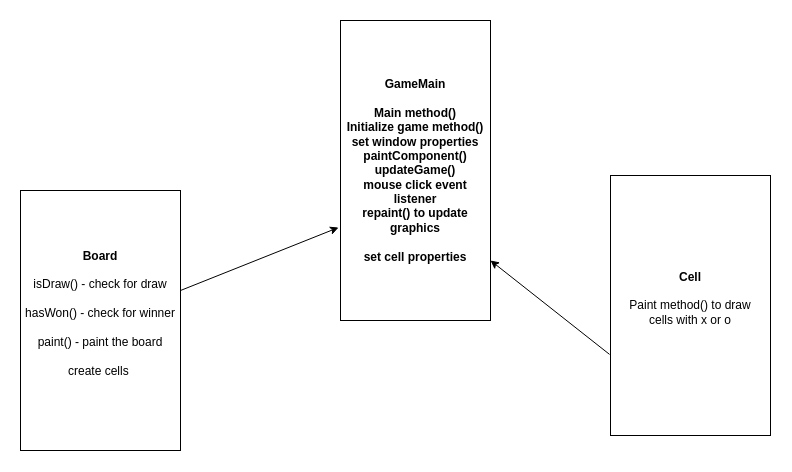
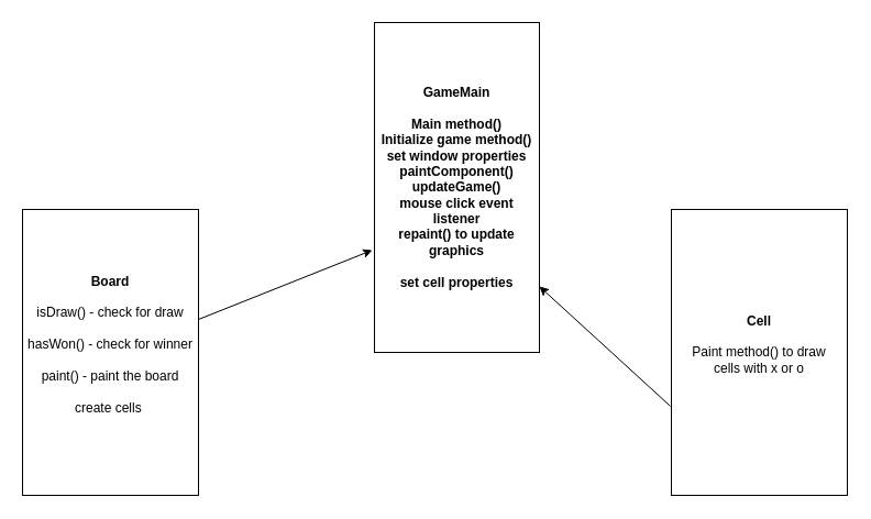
  <mxCell id="0" />
  <mxCell id="1" parent="0" />
  <mxCell id="2" value="&lt;b&gt;GameMain&lt;/b&gt;&lt;div&gt;&lt;b&gt;&lt;br&gt;&lt;/b&gt;&lt;/div&gt;&lt;div&gt;&lt;b&gt;Main method()&lt;/b&gt;&lt;/div&gt;&lt;div&gt;&lt;b&gt;Initialize game method()&lt;/b&gt;&lt;/div&gt;&lt;div&gt;&lt;b&gt;set window properties&lt;/b&gt;&lt;/div&gt;&lt;div&gt;&lt;b&gt;paintComponent()&lt;/b&gt;&lt;/div&gt;&lt;div&gt;&lt;b&gt;updateGame()&lt;/b&gt;&lt;/div&gt;&lt;div&gt;&lt;b&gt;mouse click event listener&lt;/b&gt;&lt;/div&gt;&lt;div&gt;&lt;b&gt;repaint() to update graphics&lt;/b&gt;&lt;/div&gt;&lt;div&gt;&lt;b&gt;&lt;br&gt;&lt;/b&gt;&lt;/div&gt;&lt;div&gt;&lt;b&gt;set cell properties&lt;/b&gt;&lt;/div&gt;" style="rounded=0;whiteSpace=wrap;html=1;" vertex="1" parent="1"><mxGeometry x="340" y="20" width="150" height="300" as="geometry" /></mxCell>
  <mxCell id="3" value="&lt;b&gt;Board&lt;/b&gt;&lt;div&gt;&lt;br&gt;&lt;/div&gt;&lt;div&gt;isDraw() - check for draw&lt;/div&gt;&lt;div&gt;&lt;br&gt;&lt;/div&gt;&lt;div&gt;hasWon() - check for winner&lt;/div&gt;&lt;div&gt;&lt;br&gt;&lt;/div&gt;&lt;div&gt;paint() - paint the board&lt;/div&gt;&lt;div&gt;&lt;br&gt;&lt;/div&gt;&lt;div&gt;create cells&amp;nbsp;&lt;/div&gt;&lt;div&gt;&lt;br&gt;&lt;/div&gt;" style="rounded=0;whiteSpace=wrap;html=1;" vertex="1" parent="1"><mxGeometry x="20" y="190" width="160" height="260" as="geometry" /></mxCell>
  <mxCell id="4" value="" style="endArrow=classic;html=1;rounded=0;entryX=-0.013;entryY=0.69;entryDx=0;entryDy=0;entryPerimeter=0;" edge="1" parent="1" target="2"><mxGeometry width="50" height="50" relative="1" as="geometry"><mxPoint x="180" y="290" as="sourcePoint" /><mxPoint x="230" y="240" as="targetPoint" /></mxGeometry></mxCell>
- <mxCell id="5" value="&lt;b&gt;Cell&lt;/b&gt;&lt;div&gt;&lt;b&gt;&lt;br&gt;&lt;/b&gt;&lt;/div&gt;&lt;div&gt;Paint method() to draw&lt;/div&gt;&lt;div&gt;cells with x or o&lt;/div&gt;&lt;div&gt;&lt;br&gt;&lt;/div&gt;" style="rounded=0;whiteSpace=wrap;html=1;" vertex="1" parent="1"><mxGeometry x="610" y="175" width="160" height="260" as="geometry" /></mxCell>
+ <mxCell id="5" value="&lt;b&gt;Cell&lt;/b&gt;&lt;div&gt;&lt;b&gt;&lt;br&gt;&lt;/b&gt;&lt;/div&gt;&lt;div&gt;Paint method() to draw&lt;/div&gt;&lt;div&gt;cells with x or o&lt;/div&gt;&lt;div&gt;&lt;br&gt;&lt;/div&gt;" style="rounded=0;whiteSpace=wrap;html=1;" vertex="1" parent="1"><mxGeometry x="610" y="190" width="160" height="260" as="geometry" /></mxCell>
  <mxCell id="6" value="" style="endArrow=classic;html=1;rounded=0;exitX=-0.006;exitY=0.688;exitDx=0;exitDy=0;exitPerimeter=0;entryX=1;entryY=0.8;entryDx=0;entryDy=0;entryPerimeter=0;" edge="1" parent="1" source="5" target="2"><mxGeometry width="50" height="50" relative="1" as="geometry"><mxPoint x="500" y="360" as="sourcePoint" /><mxPoint x="550" y="310" as="targetPoint" /></mxGeometry></mxCell>
